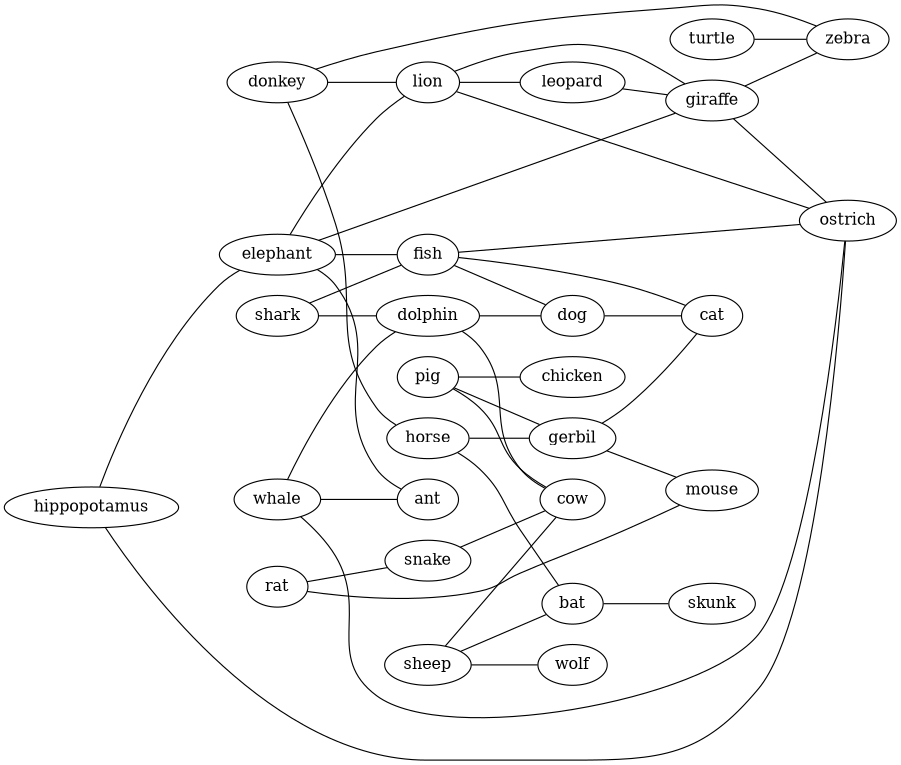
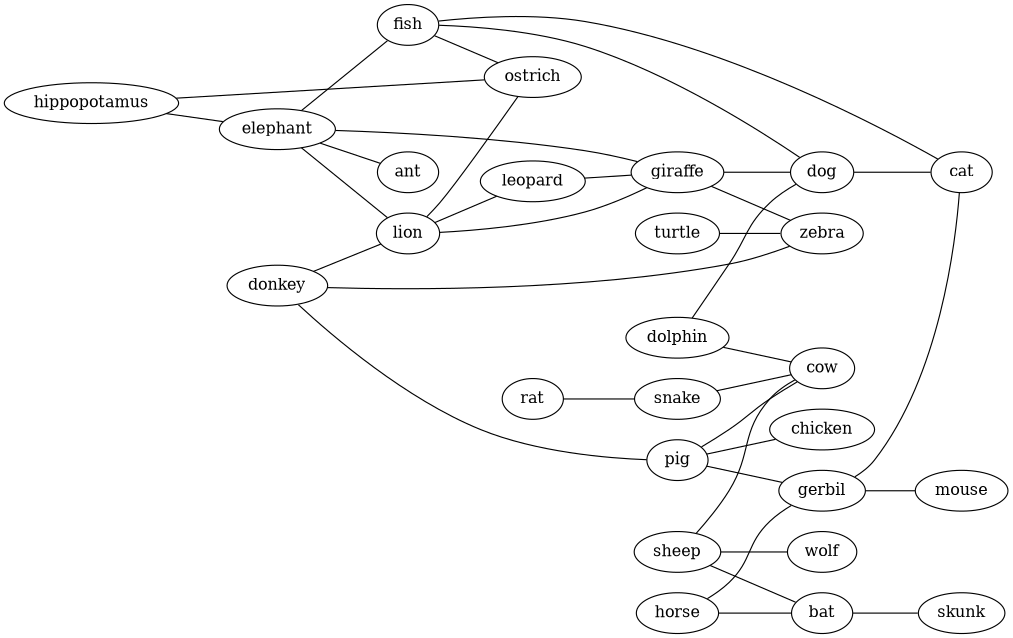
  strict graph {
    rankdir=LR
    edge [weight=1]
    donkey
    horse
    lion
    zebra
    gerbil
    bat
    ostrich
    giraffe
    leopard
    cat
    mouse
    skunk
    dog
-   shark
    fish
    dolphin
    cow
    pig
    chicken
    rat
    snake
-   whale
    ant
    hippopotamus
    elephant
    sheep
    wolf
    turtle
-   donkey -- horse
+   donkey -- pig
    donkey -- lion
    donkey -- zebra
    horse -- gerbil
    horse -- bat
    lion -- ostrich
    lion -- giraffe
    lion -- leopard
    gerbil -- cat
    gerbil -- mouse
    bat -- skunk
    giraffe -- zebra
-   giraffe -- ostrich
+   giraffe -- dog
    leopard -- giraffe
    dog -- cat
-   shark -- fish
-   shark -- dolphin
    fish -- ostrich
    fish -- cat
    fish -- dog
    dolphin -- dog
    dolphin -- cow
    pig -- gerbil
    pig -- cow
    pig -- chicken
-   rat -- mouse
    rat -- snake
    snake -- cow
-   whale -- ostrich
-   whale -- dolphin
-   whale -- ant
    hippopotamus -- ostrich
    hippopotamus -- elephant
    elephant -- lion
    elephant -- giraffe
    elephant -- fish
    elephant -- ant
    sheep -- bat
    sheep -- cow
    sheep -- wolf
    turtle -- zebra
  }
